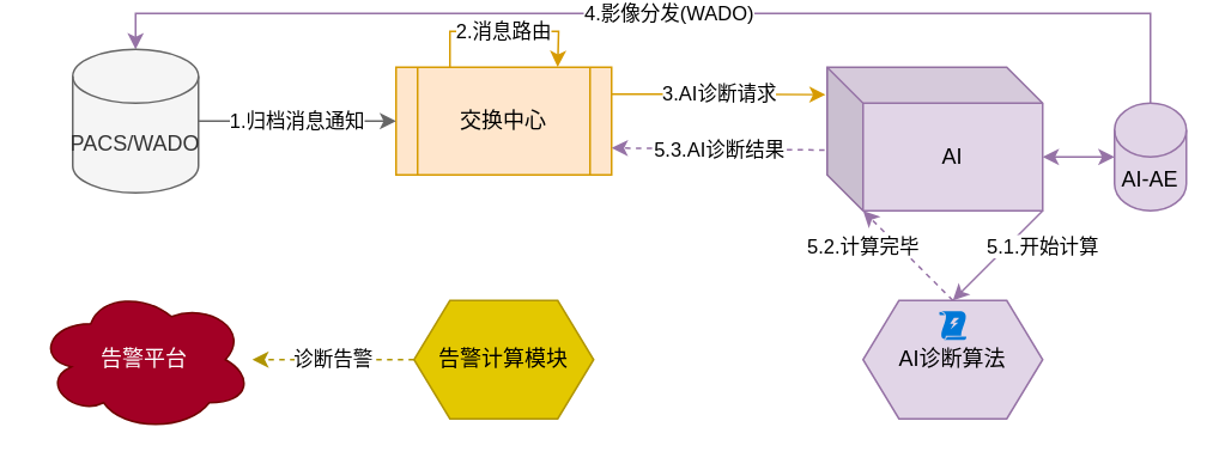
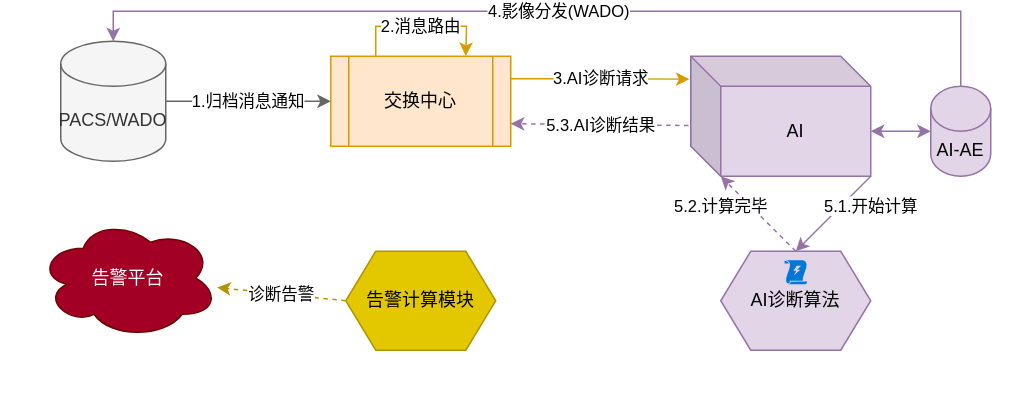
  <mxCell id="0" />
  <mxCell id="1" parent="0" />
  <mxCell id="2" value="3.AI诊断请求" style="edgeStyle=orthogonalEdgeStyle;rounded=0;orthogonalLoop=1;jettySize=auto;html=1;exitX=1;exitY=0.25;exitDx=0;exitDy=0;entryX=-0.007;entryY=0.191;entryDx=0;entryDy=0;entryPerimeter=0;fillColor=#ffe6cc;strokeColor=#d79b00;" parent="1" source="4" target="10" edge="1"><mxGeometry relative="1" as="geometry" /></mxCell>
  <mxCell id="3" value="2.消息路由" style="edgeStyle=orthogonalEdgeStyle;rounded=0;orthogonalLoop=1;jettySize=auto;html=1;exitX=0.25;exitY=0;exitDx=0;exitDy=0;strokeColor=#D79B00;" edge="1" parent="1" source="4"><mxGeometry relative="1" as="geometry"><mxPoint x="310" y="29.833" as="targetPoint" /></mxGeometry></mxCell>
  <mxCell id="4" value="交换中心" style="shape=process;whiteSpace=wrap;html=1;backgroundOutline=1;fillColor=#ffe6cc;strokeColor=#d79b00;" parent="1" vertex="1"><mxGeometry x="220" y="30" width="120" height="60" as="geometry" /></mxCell>
  <mxCell id="5" value="4.影像分发(WADO)" style="edgeStyle=orthogonalEdgeStyle;rounded=0;orthogonalLoop=1;jettySize=auto;html=1;exitX=0.5;exitY=0;exitDx=0;exitDy=0;exitPerimeter=0;entryX=0.5;entryY=0;entryDx=0;entryDy=0;entryPerimeter=0;fillColor=#f5f5f5;strokeColor=#9673A6;" parent="1" source="11" target="7" edge="1"><mxGeometry relative="1" as="geometry" /></mxCell>
  <mxCell id="6" value="1.归档消息通知" style="edgeStyle=orthogonalEdgeStyle;rounded=0;orthogonalLoop=1;jettySize=auto;html=1;exitX=1;exitY=0.5;exitDx=0;exitDy=0;exitPerimeter=0;entryX=0;entryY=0.5;entryDx=0;entryDy=0;strokeColor=#666666;" edge="1" parent="1" source="7" target="4"><mxGeometry relative="1" as="geometry" /></mxCell>
  <mxCell id="7" value="PACS/WADO" style="shape=cylinder3;whiteSpace=wrap;html=1;boundedLbl=1;backgroundOutline=1;size=15;fillColor=#f5f5f5;fontColor=#333333;strokeColor=#666666;" parent="1" vertex="1"><mxGeometry x="40" y="20" width="70" height="80" as="geometry" /></mxCell>
  <mxCell id="8" value="5.1.开始计算" style="rounded=0;orthogonalLoop=1;jettySize=auto;html=1;exitX=1;exitY=1;exitDx=0;exitDy=0;exitPerimeter=0;entryX=0.5;entryY=0;entryDx=0;entryDy=0;fillColor=#e1d5e7;strokeColor=#9673a6;" parent="1" source="10" target="16" edge="1"><mxGeometry x="-0.6" y="14" relative="1" as="geometry"><mxPoint as="offset" /></mxGeometry></mxCell>
  <mxCell id="9" value="5.3.AI诊断结果" style="edgeStyle=none;rounded=0;orthogonalLoop=1;jettySize=auto;html=1;exitX=-0.012;exitY=0.577;exitDx=0;exitDy=0;exitPerimeter=0;entryX=1;entryY=0.75;entryDx=0;entryDy=0;dashed=1;fillColor=#e1d5e7;strokeColor=#9673a6;" parent="1" source="10" target="4" edge="1"><mxGeometry relative="1" as="geometry" /></mxCell>
  <mxCell id="10" value="AI" style="shape=cube;whiteSpace=wrap;html=1;boundedLbl=1;backgroundOutline=1;darkOpacity=0.05;darkOpacity2=0.1;fillColor=#e1d5e7;strokeColor=#9673a6;" parent="1" vertex="1"><mxGeometry x="460" y="30" width="120" height="80" as="geometry" /></mxCell>
  <mxCell id="11" value="AI-AE" style="shape=cylinder3;whiteSpace=wrap;html=1;boundedLbl=1;backgroundOutline=1;size=15;fillColor=#e1d5e7;strokeColor=#9673a6;" parent="1" vertex="1"><mxGeometry x="620" y="50" width="40" height="60" as="geometry" /></mxCell>
  <mxCell id="12" value="" style="endArrow=classic;startArrow=classic;html=1;rounded=0;entryX=0;entryY=0.5;entryDx=0;entryDy=0;entryPerimeter=0;exitX=0;exitY=0;exitDx=120;exitDy=50;exitPerimeter=0;fillColor=#e1d5e7;strokeColor=#9673a6;" parent="1" source="10" target="11" edge="1"><mxGeometry width="50" height="50" relative="1" as="geometry"><mxPoint x="470" y="260" as="sourcePoint" /><mxPoint x="520" y="210" as="targetPoint" /></mxGeometry></mxCell>
  <mxCell id="13" value="诊断告警" style="edgeStyle=none;rounded=0;orthogonalLoop=1;jettySize=auto;html=1;exitX=0;exitY=0.5;exitDx=0;exitDy=0;dashed=1;fillColor=#e3c800;strokeColor=#B09500;" parent="1" source="14" target="17" edge="1"><mxGeometry relative="1" as="geometry" /></mxCell>
  <mxCell id="14" value="告警计算模块" style="shape=hexagon;perimeter=hexagonPerimeter2;whiteSpace=wrap;html=1;fixedSize=1;fillColor=#e3c800;strokeColor=#B09500;fontColor=#000000;" parent="1" vertex="1"><mxGeometry x="230" y="160" width="100" height="66" as="geometry" /></mxCell>
  <mxCell id="15" value="5.2.计算完毕" style="edgeStyle=none;rounded=0;orthogonalLoop=1;jettySize=auto;html=1;entryX=0;entryY=0;entryDx=20;entryDy=80;entryPerimeter=0;exitX=0.5;exitY=0;exitDx=0;exitDy=0;fillColor=#e1d5e7;strokeColor=#9673a6;dashed=1;" parent="1" source="16" target="10" edge="1"><mxGeometry x="0.6" y="14" relative="1" as="geometry"><mxPoint as="offset" /></mxGeometry></mxCell>
  <mxCell id="16" value="AI诊断算法" style="shape=hexagon;perimeter=hexagonPerimeter2;whiteSpace=wrap;html=1;fixedSize=1;fillColor=#e1d5e7;strokeColor=#9673a6;" parent="1" vertex="1"><mxGeometry x="480" y="160" width="100" height="66" as="geometry" /></mxCell>
- <mxCell id="17" value="告警平台" style="ellipse;shape=cloud;whiteSpace=wrap;html=1;fillColor=#a20025;fontColor=#ffffff;strokeColor=#6F0000;" parent="1" vertex="1"><mxGeometry x="20" y="153" width="120" height="80" as="geometry" /></mxCell>
+ <mxCell id="17" value="告警平台" style="ellipse;shape=cloud;whiteSpace=wrap;html=1;fillColor=#a20025;fontColor=#ffffff;strokeColor=#6F0000;" parent="1" vertex="1"><mxGeometry x="25" y="138" width="120" height="80" as="geometry" /></mxCell>
  <mxCell id="18" value="" style="sketch=0;aspect=fixed;pointerEvents=1;shadow=0;dashed=0;html=1;strokeColor=none;labelPosition=center;verticalLabelPosition=bottom;verticalAlign=top;align=center;shape=mxgraph.mscae.enterprise.triggers;fillColor=#0078D7;" parent="1" vertex="1"><mxGeometry x="522.48" y="166" width="15.04" height="16" as="geometry" /></mxCell>
